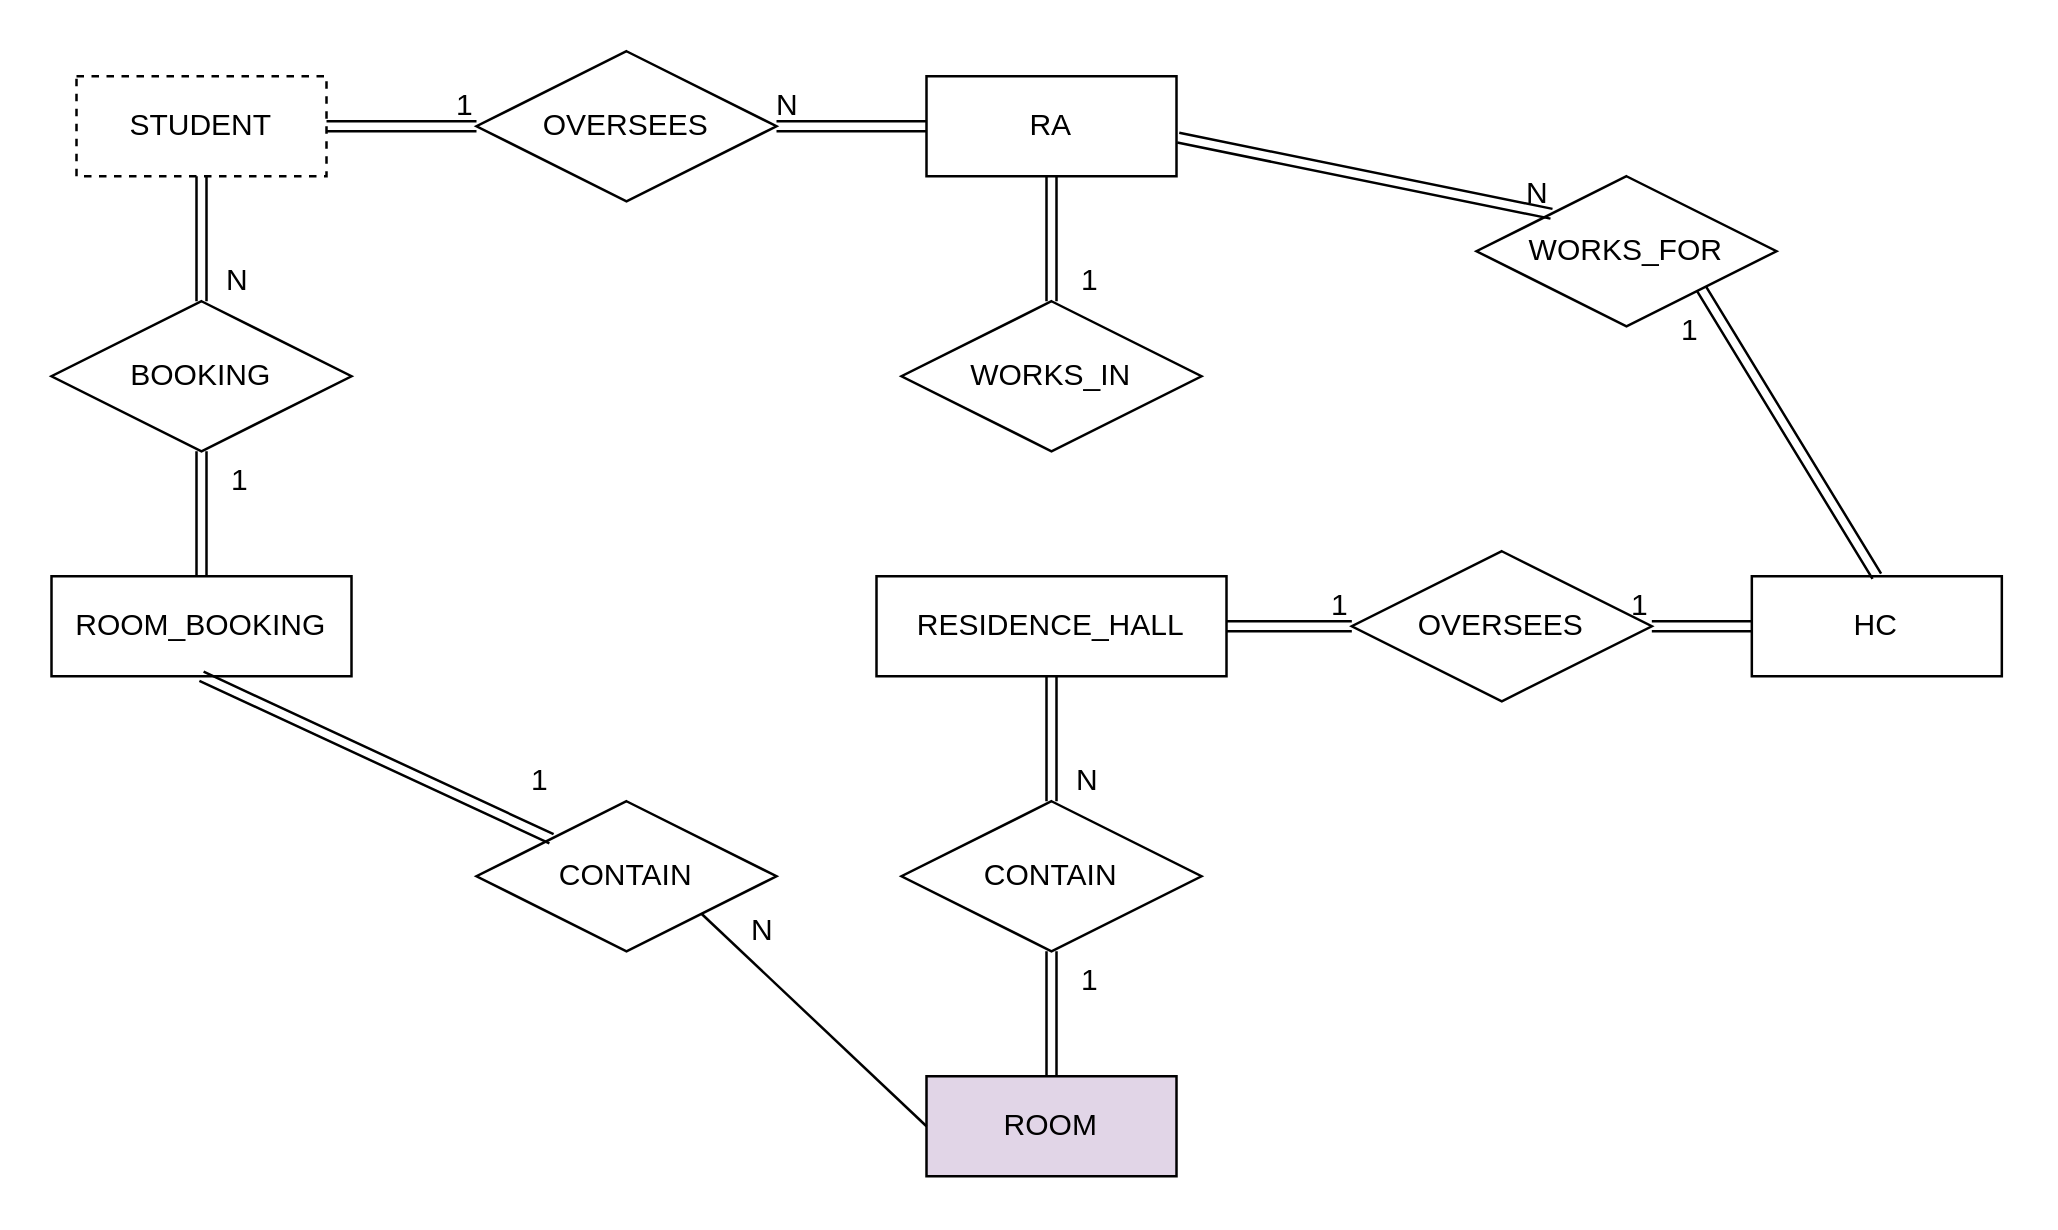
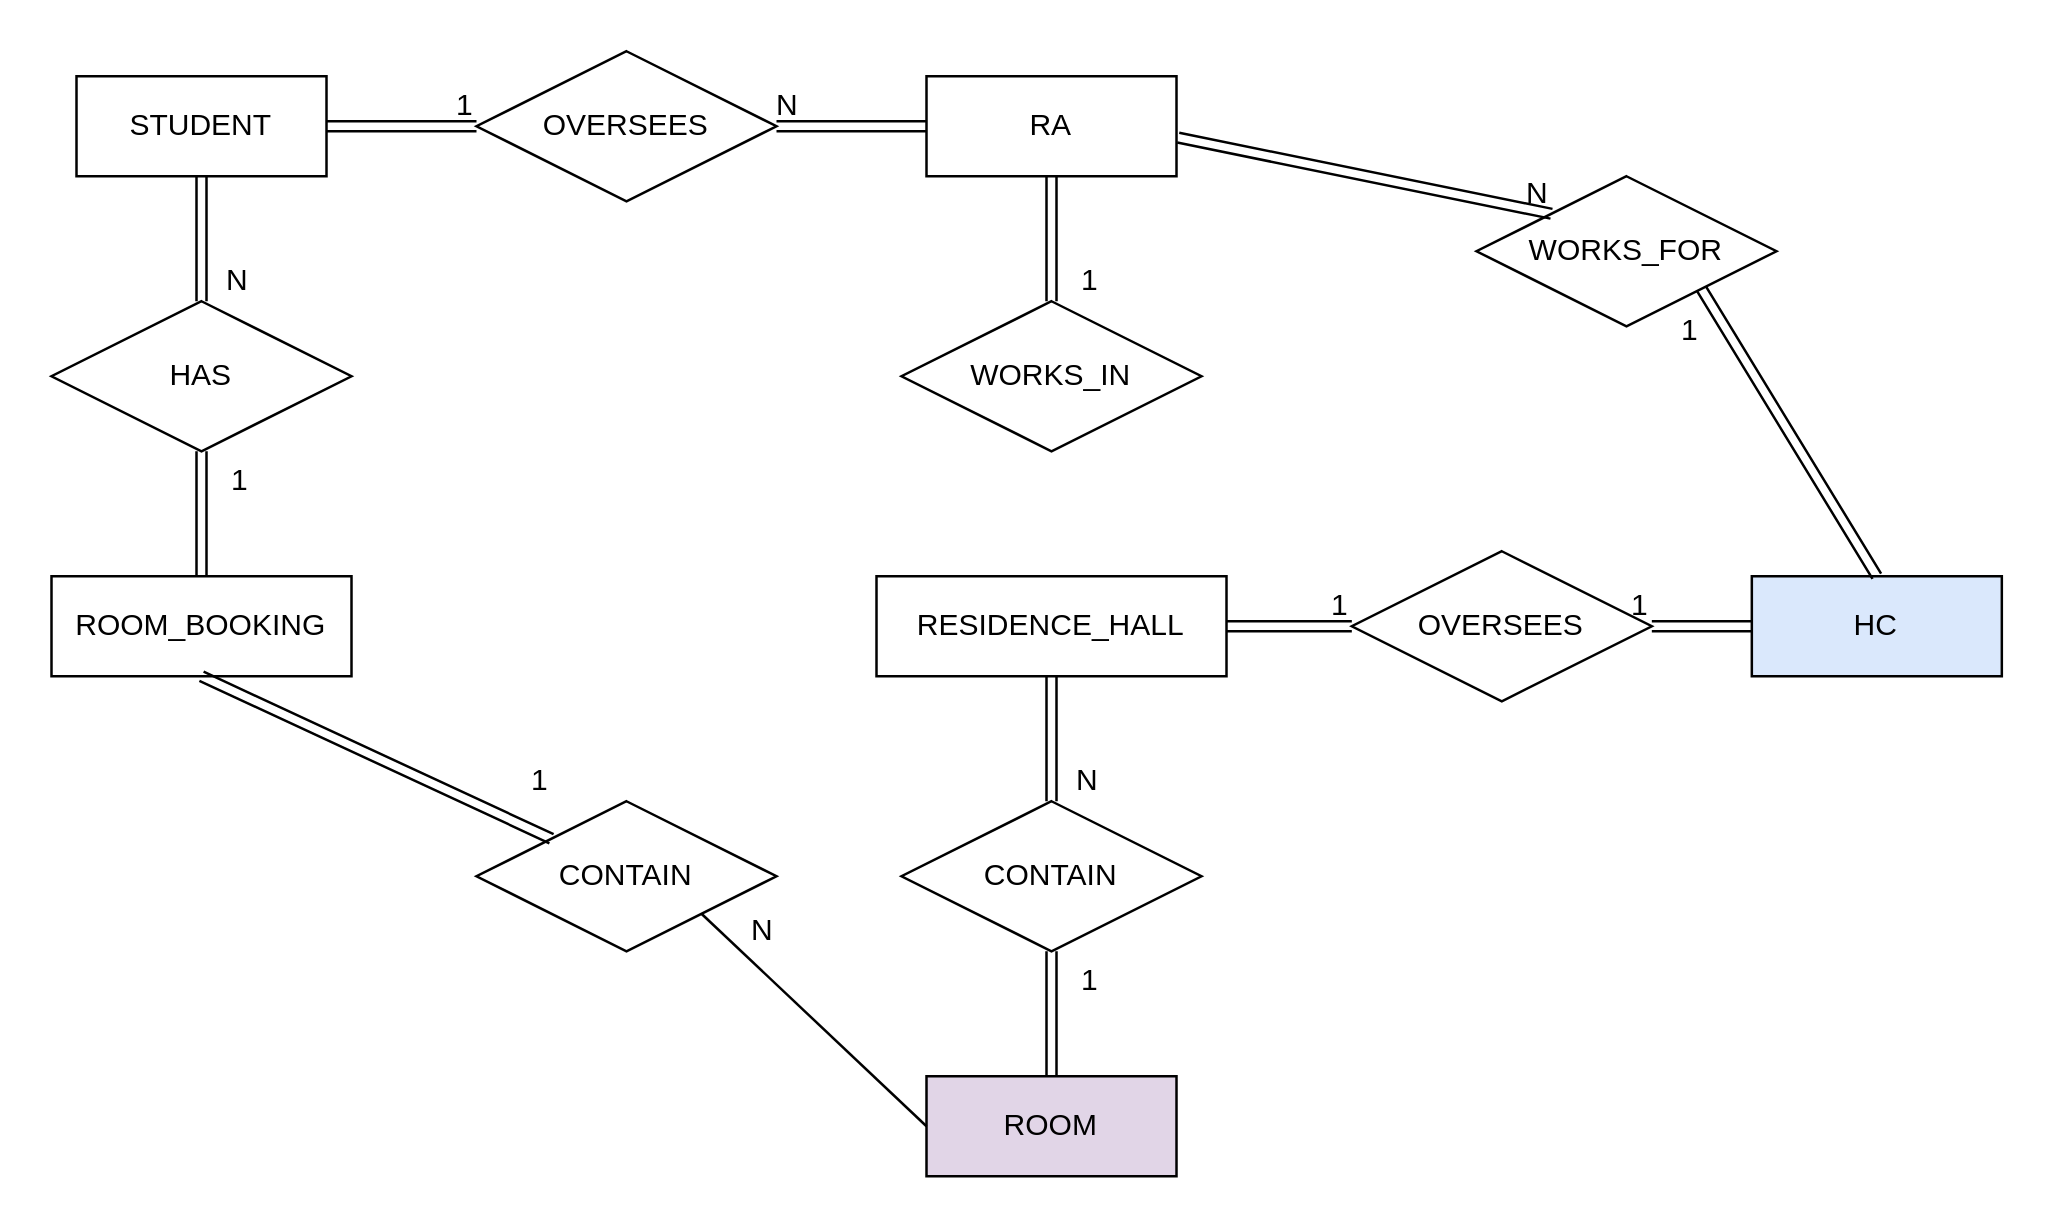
  <mxCell id="0" />
  <mxCell id="1" parent="0" />
- <mxCell id="2" value="STUDENT" style="whiteSpace=wrap;html=1;align=center;dashed=1;" parent="1" vertex="1"><mxGeometry x="30" y="30" width="100" height="40" as="geometry" /></mxCell>
+ <mxCell id="2" value="STUDENT" style="whiteSpace=wrap;html=1;align=center;" parent="1" vertex="1"><mxGeometry x="30" y="30" width="100" height="40" as="geometry" /></mxCell>
  <mxCell id="3" value="RA" style="whiteSpace=wrap;html=1;align=center;" parent="1" vertex="1"><mxGeometry x="370" y="30" width="100" height="40" as="geometry" /></mxCell>
  <mxCell id="4" value="ROOM_BOOKING" style="whiteSpace=wrap;html=1;align=center;" parent="1" vertex="1"><mxGeometry x="20" y="230" width="120" height="40" as="geometry" /></mxCell>
  <mxCell id="5" value="ROOM" style="whiteSpace=wrap;html=1;align=center;fillColor=#e1d5e7;" parent="1" vertex="1"><mxGeometry x="370" y="430" width="100" height="40" as="geometry" /></mxCell>
  <mxCell id="6" value="RESIDENCE_HALL" style="whiteSpace=wrap;html=1;align=center;" parent="1" vertex="1"><mxGeometry x="350" y="230" width="140" height="40" as="geometry" /></mxCell>
  <mxCell id="7" value="WORKS_IN" style="shape=rhombus;perimeter=rhombusPerimeter;whiteSpace=wrap;html=1;align=center;" parent="1" vertex="1"><mxGeometry x="360" y="120" width="120" height="60" as="geometry" /></mxCell>
  <mxCell id="8" value="OVERSEES" style="shape=rhombus;perimeter=rhombusPerimeter;whiteSpace=wrap;html=1;align=center;" parent="1" vertex="1"><mxGeometry x="540.13" y="220" width="120" height="60" as="geometry" /></mxCell>
- <mxCell id="9" value="HC" style="whiteSpace=wrap;html=1;align=center;" parent="1" vertex="1"><mxGeometry x="700.13" y="230" width="100" height="40" as="geometry" /></mxCell>
+ <mxCell id="9" value="HC" style="whiteSpace=wrap;html=1;align=center;fillColor=#dae8fc;" parent="1" vertex="1"><mxGeometry x="700.13" y="230" width="100" height="40" as="geometry" /></mxCell>
  <mxCell id="10" value="WORKS_FOR" style="shape=rhombus;perimeter=rhombusPerimeter;whiteSpace=wrap;html=1;align=center;" parent="1" vertex="1"><mxGeometry x="590" y="70" width="120" height="60" as="geometry" /></mxCell>
  <mxCell id="11" value="" style="shape=link;html=1;rounded=0;entryX=0.5;entryY=0;entryDx=0;entryDy=0;exitX=1;exitY=1;exitDx=0;exitDy=0;" parent="1" source="10" target="9" edge="1"><mxGeometry relative="1" as="geometry"><mxPoint x="660" y="150" as="sourcePoint" /><mxPoint x="820" y="150" as="targetPoint" /></mxGeometry></mxCell>
  <mxCell id="12" value="1" style="resizable=0;html=1;whiteSpace=wrap;align=right;verticalAlign=bottom;" parent="11" connectable="0" vertex="1"><mxGeometry x="1" relative="1" as="geometry"><mxPoint x="-70" y="-90" as="offset" /></mxGeometry></mxCell>
  <mxCell id="13" value="CONTAIN" style="shape=rhombus;perimeter=rhombusPerimeter;whiteSpace=wrap;html=1;align=center;" parent="1" vertex="1"><mxGeometry x="360" y="320" width="120" height="60" as="geometry" /></mxCell>
  <mxCell id="14" value="CONTAIN" style="shape=rhombus;perimeter=rhombusPerimeter;whiteSpace=wrap;html=1;align=center;" parent="1" vertex="1"><mxGeometry x="190" y="320" width="120" height="60" as="geometry" /></mxCell>
  <mxCell id="15" value="OVERSEES" style="shape=rhombus;perimeter=rhombusPerimeter;whiteSpace=wrap;html=1;align=center;" parent="1" vertex="1"><mxGeometry x="190" y="20" width="120" height="60" as="geometry" /></mxCell>
- <mxCell id="16" value="BOOKING" style="shape=rhombus;perimeter=rhombusPerimeter;whiteSpace=wrap;html=1;align=center;" parent="1" vertex="1"><mxGeometry x="20" y="120" width="120" height="60" as="geometry" /></mxCell>
+ <mxCell id="16" value="HAS" style="shape=rhombus;perimeter=rhombusPerimeter;whiteSpace=wrap;html=1;align=center;" parent="1" vertex="1"><mxGeometry x="20" y="120" width="120" height="60" as="geometry" /></mxCell>
  <mxCell id="17" value="" style="shape=link;html=1;rounded=0;exitX=0.5;exitY=1;exitDx=0;exitDy=0;entryX=0.5;entryY=0;entryDx=0;entryDy=0;" parent="1" source="2" target="16" edge="1"><mxGeometry relative="1" as="geometry"><mxPoint y="130" as="sourcePoint" x="-40" /><mxPoint x="120" y="130" as="targetPoint" /></mxGeometry></mxCell>
  <mxCell id="18" value="N" style="resizable=0;html=1;whiteSpace=wrap;align=right;verticalAlign=bottom;" parent="17" connectable="0" vertex="1"><mxGeometry x="1" relative="1" as="geometry"><mxPoint x="20" as="offset" /></mxGeometry></mxCell>
  <mxCell id="19" value="" style="shape=link;html=1;rounded=0;entryX=0.5;entryY=1;entryDx=0;entryDy=0;exitX=0.5;exitY=0;exitDx=0;exitDy=0;" edge="1" parent="1" source="4" target="16"><mxGeometry relative="1" as="geometry"><mxPoint x="20" y="190" as="sourcePoint" /><mxPoint x="180" y="190" as="targetPoint" /></mxGeometry></mxCell>
  <mxCell id="20" value="1" style="resizable=0;html=1;whiteSpace=wrap;align=right;verticalAlign=bottom;" connectable="0" vertex="1" parent="19"><mxGeometry x="1" relative="1" as="geometry"><mxPoint x="20" y="20" as="offset" /></mxGeometry></mxCell>
  <mxCell id="21" value="" style="shape=link;html=1;rounded=0;entryX=0;entryY=0.5;entryDx=0;entryDy=0;exitX=1;exitY=0.5;exitDx=0;exitDy=0;" edge="1" parent="1" source="2" target="15"><mxGeometry relative="1" as="geometry"><mxPoint x="110" y="110" as="sourcePoint" /><mxPoint x="270" y="110" as="targetPoint" /></mxGeometry></mxCell>
  <mxCell id="22" value="1" style="resizable=0;html=1;whiteSpace=wrap;align=right;verticalAlign=bottom;" connectable="0" vertex="1" parent="21"><mxGeometry x="1" relative="1" as="geometry" /></mxCell>
  <mxCell id="23" value="" style="shape=link;html=1;rounded=0;entryX=1;entryY=0.5;entryDx=0;entryDy=0;exitX=0;exitY=0.5;exitDx=0;exitDy=0;" edge="1" parent="1" source="3" target="15"><mxGeometry relative="1" as="geometry"><mxPoint x="180" y="160" as="sourcePoint" /><mxPoint x="340" y="160" as="targetPoint" /></mxGeometry></mxCell>
  <mxCell id="24" value="N" style="resizable=0;html=1;whiteSpace=wrap;align=right;verticalAlign=bottom;" connectable="0" vertex="1" parent="23"><mxGeometry x="1" relative="1" as="geometry"><mxPoint x="10" as="offset" /></mxGeometry></mxCell>
  <mxCell id="25" value="" style="shape=link;html=1;rounded=0;entryX=0;entryY=0;entryDx=0;entryDy=0;exitX=1.007;exitY=0.614;exitDx=0;exitDy=0;exitPerimeter=0;" edge="1" parent="1" source="3" target="10"><mxGeometry relative="1" as="geometry"><mxPoint x="420" y="100" as="sourcePoint" /><mxPoint x="580" y="100" as="targetPoint" /></mxGeometry></mxCell>
  <mxCell id="26" value="N" style="resizable=0;html=1;whiteSpace=wrap;align=right;verticalAlign=bottom;" connectable="0" vertex="1" parent="25"><mxGeometry x="1" relative="1" as="geometry" /></mxCell>
  <mxCell id="27" value="" style="endArrow=none;html=1;rounded=0;entryX=1;entryY=1;entryDx=0;entryDy=0;exitX=0;exitY=0.5;exitDx=0;exitDy=0;" edge="1" parent="1" source="5" target="14"><mxGeometry relative="1" as="geometry"><mxPoint x="80" y="390" as="sourcePoint" /><mxPoint x="240" y="390" as="targetPoint" /></mxGeometry></mxCell>
  <mxCell id="28" value="N" style="resizable=0;html=1;whiteSpace=wrap;align=right;verticalAlign=bottom;" connectable="0" vertex="1" parent="27"><mxGeometry x="1" relative="1" as="geometry"><mxPoint x="30" y="15" as="offset" /></mxGeometry></mxCell>
  <mxCell id="29" value="" style="shape=link;html=1;rounded=0;exitX=0.5;exitY=1;exitDx=0;exitDy=0;entryX=0.5;entryY=0;entryDx=0;entryDy=0;" edge="1" parent="1" source="6" target="13"><mxGeometry relative="1" as="geometry"><mxPoint x="320" y="320" as="sourcePoint" /><mxPoint x="480" y="320" as="targetPoint" /></mxGeometry></mxCell>
  <mxCell id="30" value="N" style="resizable=0;html=1;whiteSpace=wrap;align=right;verticalAlign=bottom;" connectable="0" vertex="1" parent="29"><mxGeometry x="1" relative="1" as="geometry"><mxPoint x="20" as="offset" /></mxGeometry></mxCell>
  <mxCell id="31" value="" style="shape=link;html=1;rounded=0;entryX=0.5;entryY=1;entryDx=0;entryDy=0;exitX=0.5;exitY=0;exitDx=0;exitDy=0;" edge="1" parent="1" source="5" target="13"><mxGeometry relative="1" as="geometry"><mxPoint x="280" y="390" as="sourcePoint" /><mxPoint x="440" y="390" as="targetPoint" /></mxGeometry></mxCell>
  <mxCell id="32" value="1" style="resizable=0;html=1;whiteSpace=wrap;align=right;verticalAlign=bottom;" connectable="0" vertex="1" parent="31"><mxGeometry x="1" relative="1" as="geometry"><mxPoint x="20" y="20" as="offset" /></mxGeometry></mxCell>
  <mxCell id="33" value="" style="shape=link;html=1;rounded=0;exitX=0.5;exitY=1;exitDx=0;exitDy=0;entryX=0;entryY=0;entryDx=0;entryDy=0;" edge="1" parent="1" source="4" target="14"><mxGeometry relative="1" as="geometry"><mxPoint x="50" y="330" as="sourcePoint" /><mxPoint x="210" y="330" as="targetPoint" /></mxGeometry></mxCell>
  <mxCell id="34" value="1" style="resizable=0;html=1;whiteSpace=wrap;align=right;verticalAlign=bottom;" connectable="0" vertex="1" parent="33"><mxGeometry x="1" relative="1" as="geometry"><mxPoint y="-15" as="offset" /></mxGeometry></mxCell>
  <mxCell id="35" value="" style="shape=link;html=1;rounded=0;exitX=0.5;exitY=1;exitDx=0;exitDy=0;entryX=0.5;entryY=0;entryDx=0;entryDy=0;" edge="1" parent="1" source="3" target="7"><mxGeometry relative="1" as="geometry"><mxPoint x="230" y="200" as="sourcePoint" /><mxPoint x="390" y="200" as="targetPoint" /></mxGeometry></mxCell>
  <mxCell id="36" value="1" style="resizable=0;html=1;whiteSpace=wrap;align=right;verticalAlign=bottom;" connectable="0" vertex="1" parent="35"><mxGeometry x="1" relative="1" as="geometry"><mxPoint x="20" as="offset" /></mxGeometry></mxCell>
  <mxCell id="37" value="" style="shape=link;html=1;rounded=0;entryX=0;entryY=0.5;entryDx=0;entryDy=0;exitX=1;exitY=0.5;exitDx=0;exitDy=0;" edge="1" parent="1" source="6" target="8"><mxGeometry relative="1" as="geometry"><mxPoint x="530" y="330" as="sourcePoint" /><mxPoint x="690" y="330" as="targetPoint" /></mxGeometry></mxCell>
  <mxCell id="38" value="1" style="resizable=0;html=1;whiteSpace=wrap;align=right;verticalAlign=bottom;" connectable="0" vertex="1" parent="37"><mxGeometry x="1" relative="1" as="geometry" /></mxCell>
  <mxCell id="39" value="" style="shape=link;html=1;rounded=0;entryX=1;entryY=0.5;entryDx=0;entryDy=0;" edge="1" parent="1" target="8"><mxGeometry relative="1" as="geometry"><mxPoint x="700" y="250" as="sourcePoint" /><mxPoint x="610" y="340" as="targetPoint" /></mxGeometry></mxCell>
  <mxCell id="40" value="1" style="resizable=0;html=1;whiteSpace=wrap;align=right;verticalAlign=bottom;" connectable="0" vertex="1" parent="39"><mxGeometry x="1" relative="1" as="geometry" /></mxCell>
